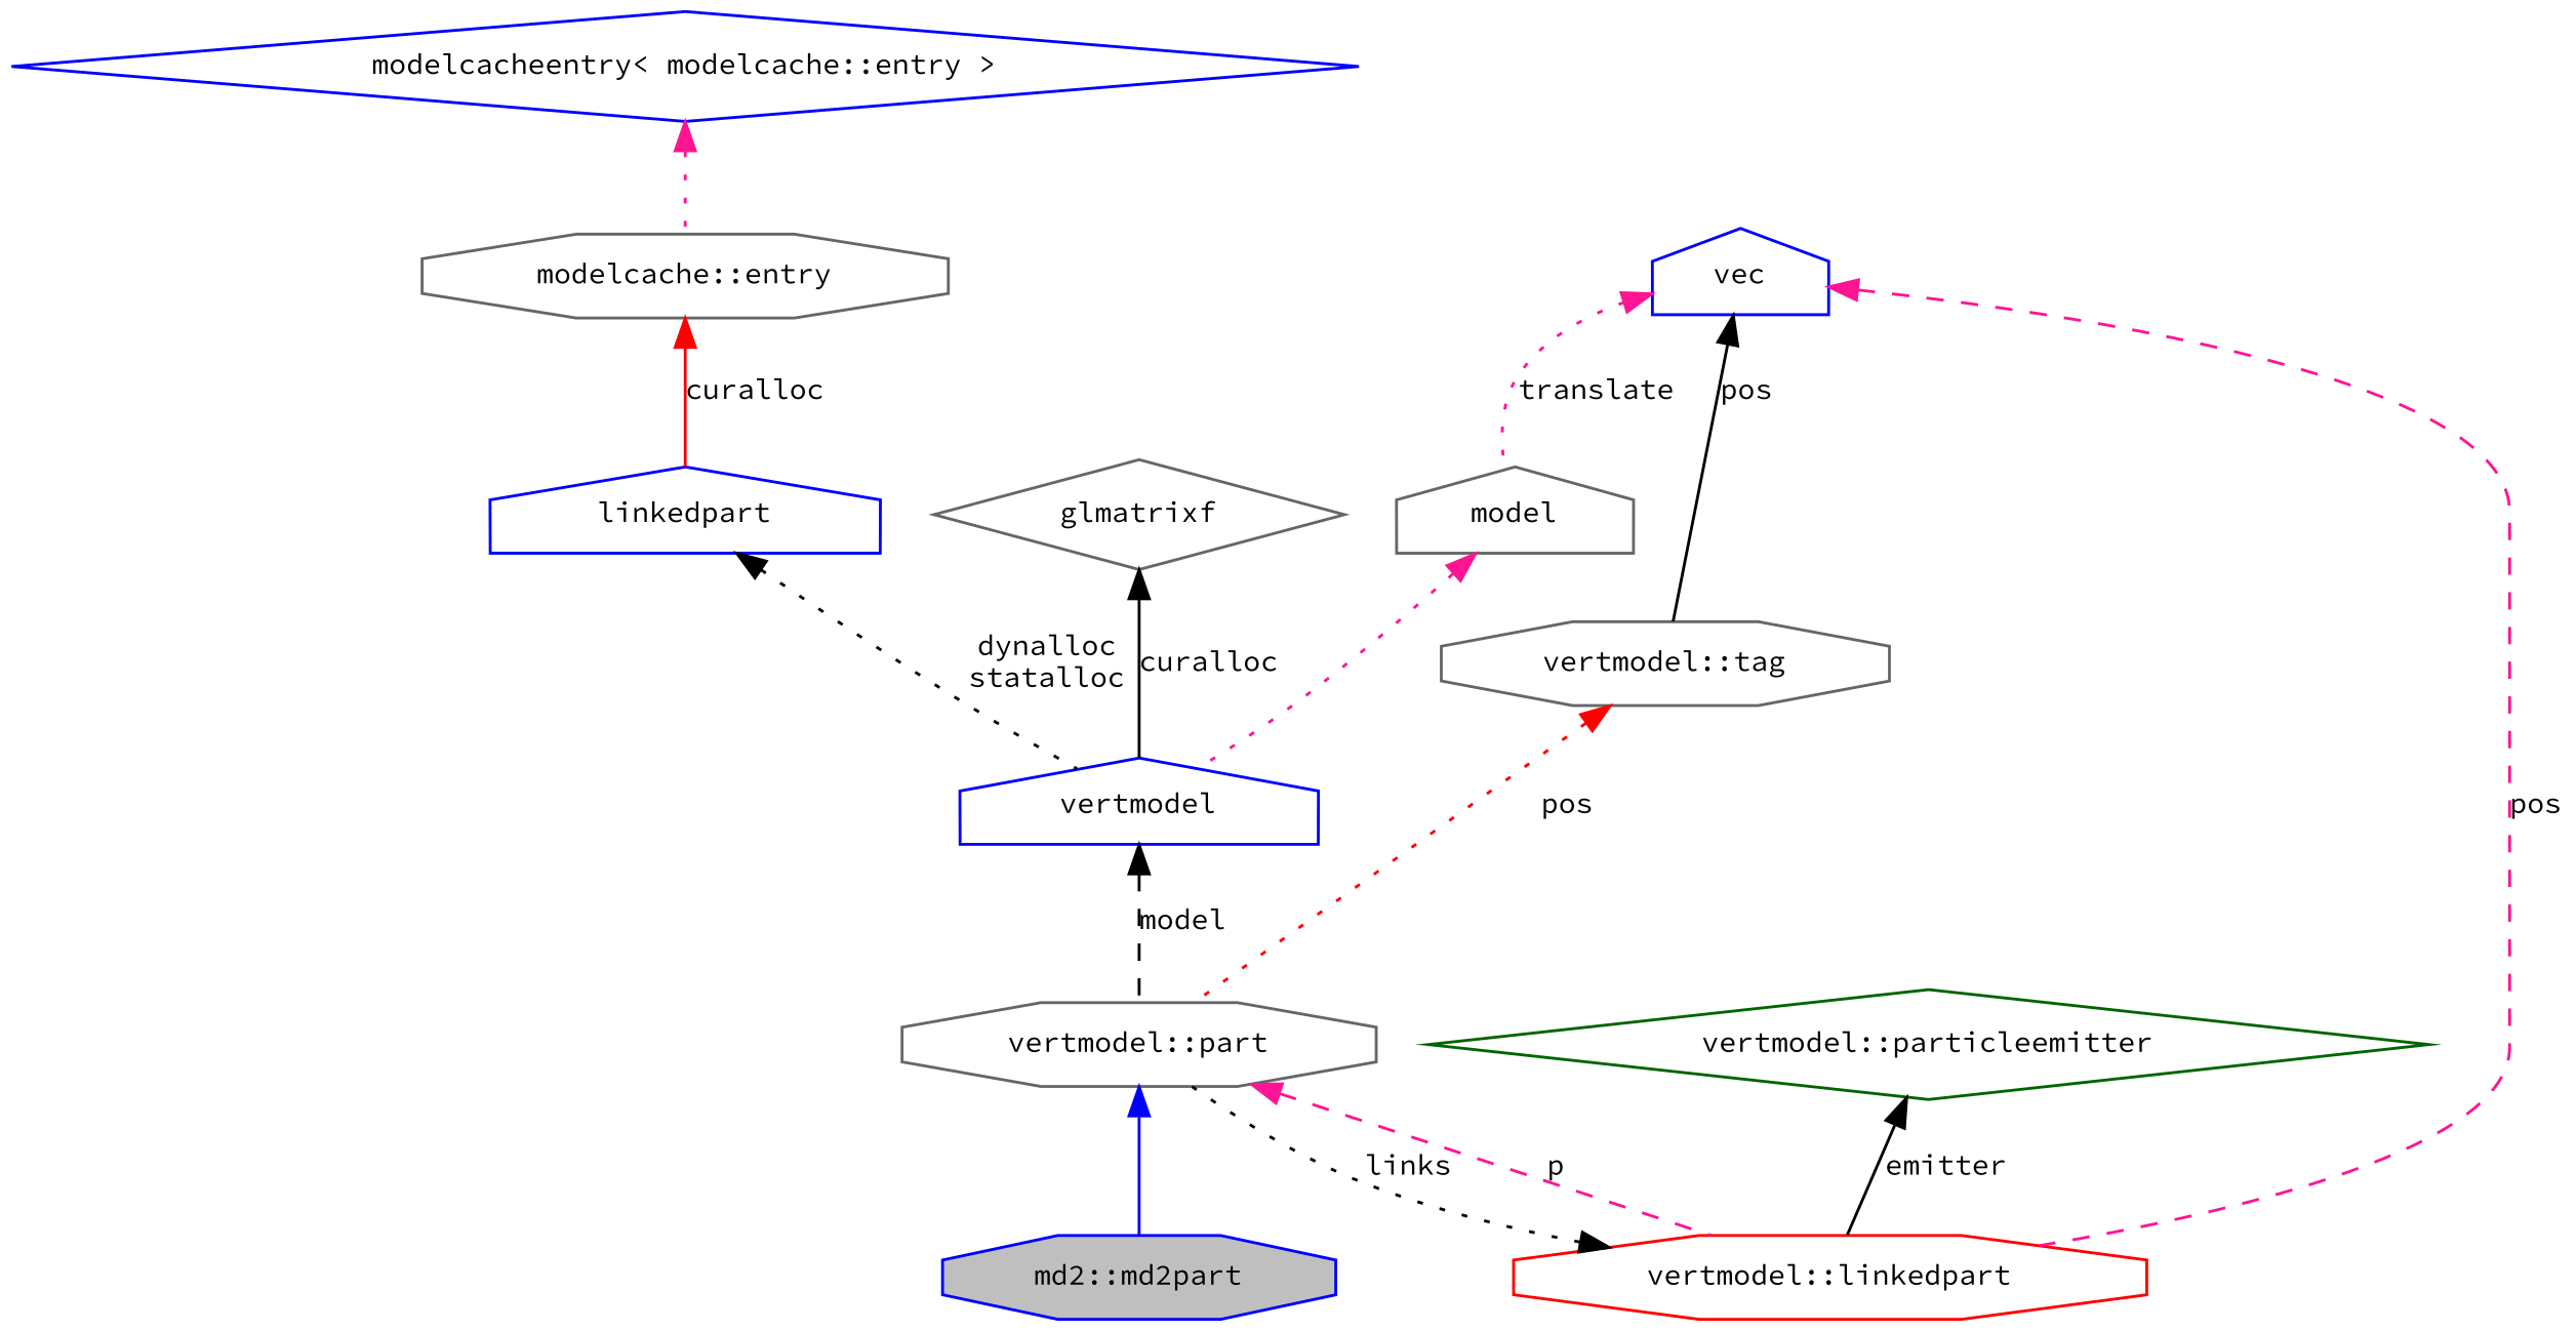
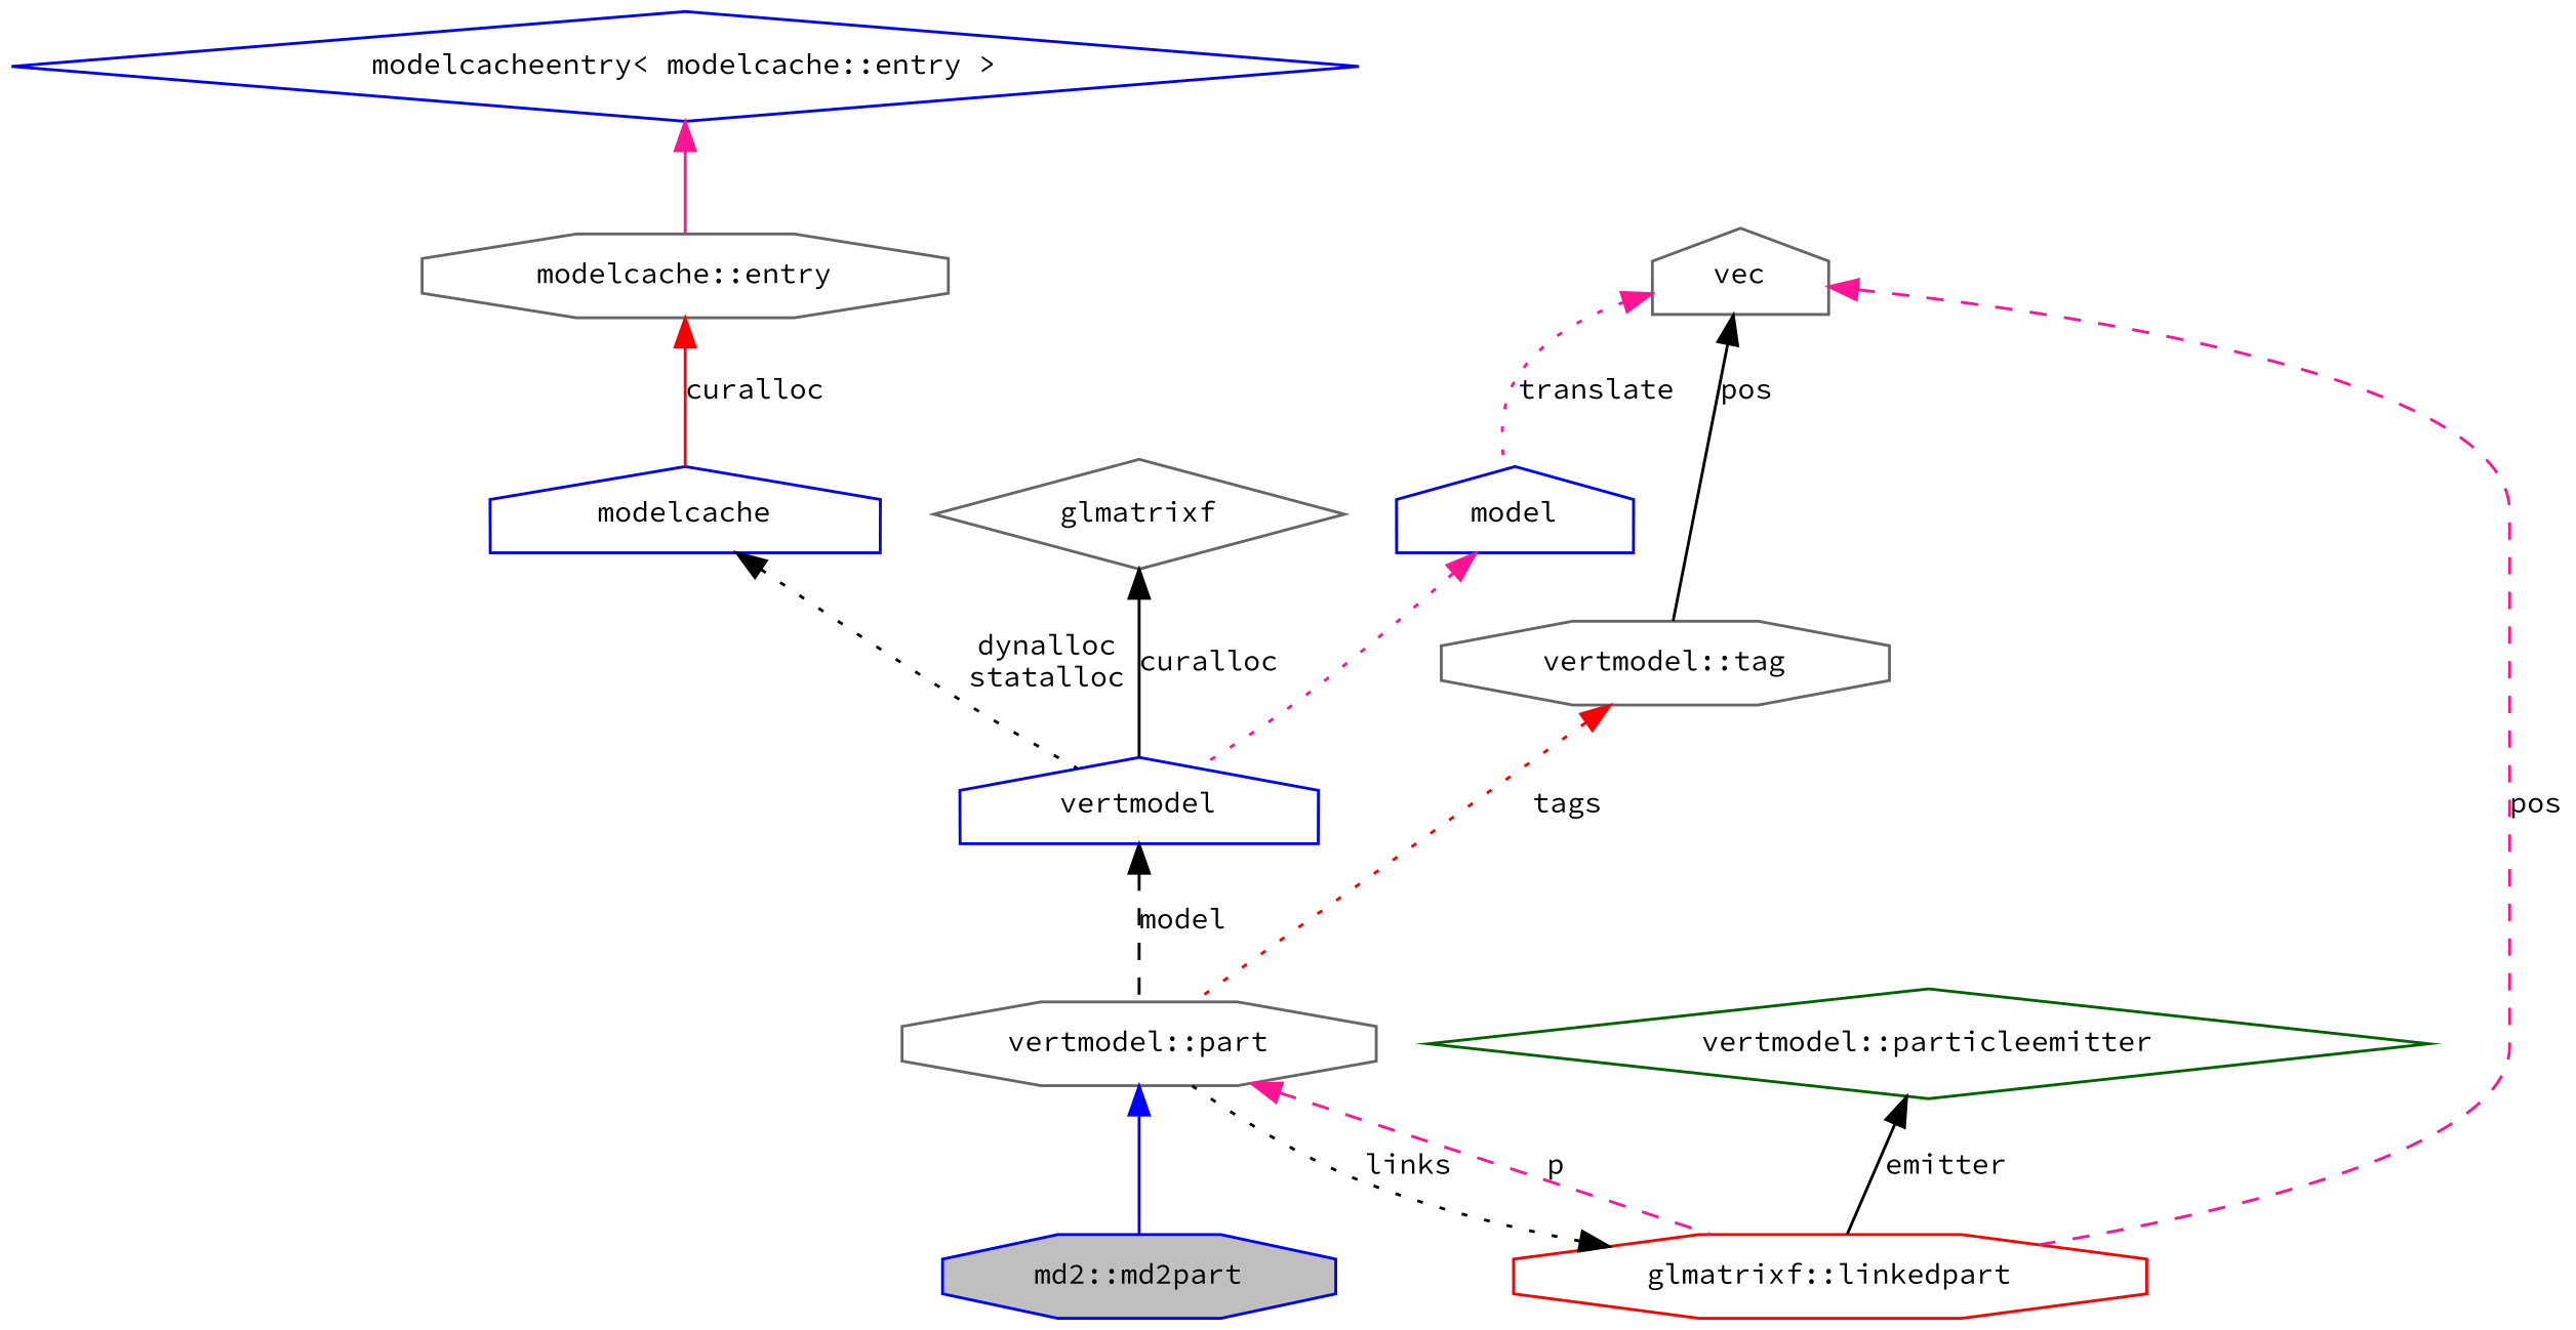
  digraph {
    fontname="Source Code Pro"
    node [color=blue fillcolor=white fontname="Source Code Pro" fontsize=10 shape=octagon style=filled]
    edge [color=black dir=back fontname="Source Code Pro" fontsize=10 labelfontname=FreeSans labelfontsize=10 style=dotted]
    n1 [fillcolor=grey75 fontcolor=black height=0.2 label="md2::md2part" width=0.4]
    n2 [color=gray40 height=0.2 label="vertmodel::part" width=0.4]
-   n3 [color=red height=0.2 label="vertmodel::linkedpart" width=0.4]
+   n3 [color=red height=0.2 label="glmatrixf::linkedpart" width=0.4]
    n4 [color=gray40 height=0.2 label="vertmodel::tag" width=0.4]
-   n5 [height=0.2 label=vec shape=house width=0.4]
-   n6 [color=gray40 height=0.2 label=model shape=house width=0.4]
+   n5 [color=gray40 height=0.2 label=vec shape=house width=0.4]
+   n6 [height=0.2 label=model shape=house width=0.4]
    n7 [height=0.2 label=vertmodel shape=house width=0.4]
-   n8 [height=0.2 label=linkedpart shape=house width=0.4]
+   n8 [height=0.2 label=modelcache shape=house width=0.4]
    n9 [color=gray40 height=0.2 label="modelcache::entry" width=0.4]
    n10 [height=0.2 label="modelcacheentry\< modelcache::entry \>" shape=diamond width=0.4]
    n11 [color=gray40 height=0.2 label=glmatrixf shape=diamond width=0.4]
    n12 [color=darkgreen height=0.2 label="vertmodel::particleemitter" shape=diamond width=0.4]
    n2 -> n1 [color=blue style=solid]
    n2 -> n3 [color=deeppink label=p style=dashed]
    n3 -> n2 [label=links]
-   n4 -> n2 [color=red label=pos]
+   n4 -> n2 [color=red label=tags]
    n5 -> n3 [color=deeppink label=pos style=dashed]
    n5 -> n4 [label=pos style=solid]
    n5 -> n6 [color=deeppink label=translate]
    n6 -> n7 [color=deeppink]
    n7 -> n2 [label=model style=dashed]
    n8 -> n7 [label="dynalloc\nstatalloc"]
    n9 -> n8 [color=red label=curalloc style=solid]
-   n10 -> n9 [color=deeppink]
+   n10 -> n9 [color=deeppink style=solid]
    n11 -> n7 [label=curalloc style=solid]
    n12 -> n3 [label=emitter style=solid]
  }
